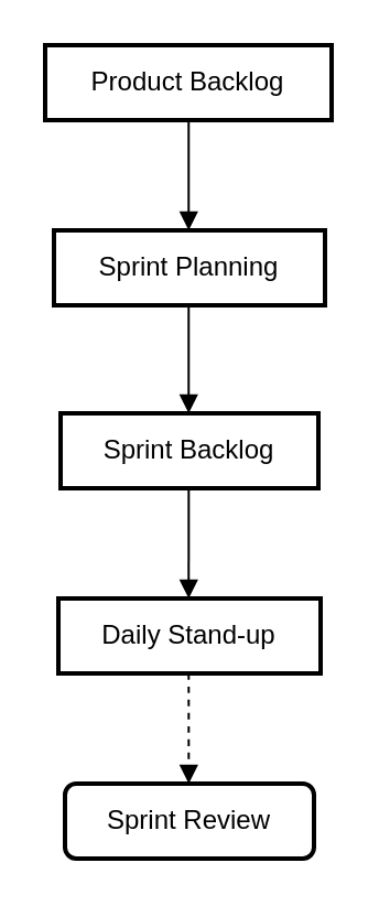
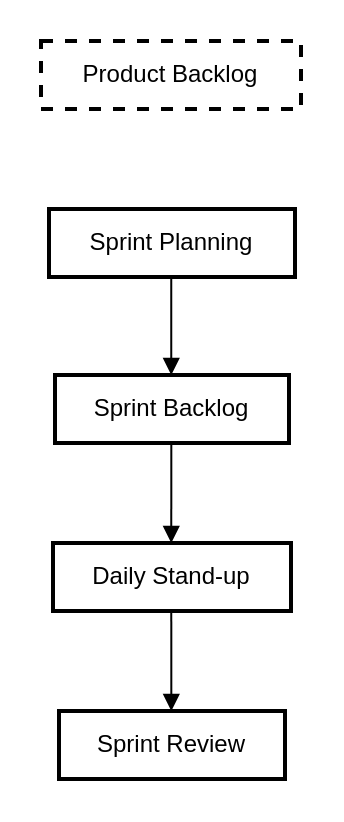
  <mxCell id="0" />
  <mxCell id="1" parent="0" />
- <mxCell id="2" value="Product Backlog" style="whiteSpace=wrap;strokeWidth=2;" vertex="1" parent="1"><mxGeometry x="20" width="130" height="34" as="geometry" y="20" /></mxCell>
+ <mxCell id="2" value="Product Backlog" style="whiteSpace=wrap;strokeWidth=2;dashed=1;" vertex="1" parent="1"><mxGeometry x="20" width="130" height="34" as="geometry" y="20" /></mxCell>
  <mxCell id="3" value="Sprint Planning" style="whiteSpace=wrap;strokeWidth=2;" vertex="1" parent="1"><mxGeometry x="24" y="104" width="123" height="34" as="geometry" /></mxCell>
  <mxCell id="4" value="Sprint Backlog" style="whiteSpace=wrap;strokeWidth=2;" vertex="1" parent="1"><mxGeometry x="27" y="187" width="117" height="34" as="geometry" /></mxCell>
  <mxCell id="5" value="Daily Stand-up" style="whiteSpace=wrap;strokeWidth=2;" vertex="1" parent="1"><mxGeometry x="26" y="271" width="119" height="34" as="geometry" /></mxCell>
- <mxCell id="6" value="Sprint Review" style="whiteSpace=wrap;strokeWidth=2;rounded=1;" vertex="1" parent="1"><mxGeometry x="29" y="355" width="113" height="34" as="geometry" /></mxCell>
- <mxCell id="7" value="" style="curved=1;startArrow=none;endArrow=block;exitX=0.501;exitY=0.99;entryX=0.497;entryY=-0.01;" edge="1" parent="1" source="2" target="3"><mxGeometry relative="1" as="geometry"><Array as="points" /></mxGeometry></mxCell>
+ <mxCell id="6" value="Sprint Review" style="whiteSpace=wrap;strokeWidth=2;" vertex="1" parent="1"><mxGeometry x="29" y="355" width="113" height="34" as="geometry" /></mxCell>
  <mxCell id="8" value="" style="curved=1;startArrow=none;endArrow=block;exitX=0.497;exitY=0.98;entryX=0.497;entryY=0.01;" edge="1" parent="1" source="3" target="4"><mxGeometry relative="1" as="geometry"><Array as="points" /></mxGeometry></mxCell>
  <mxCell id="9" value="" style="curved=1;startArrow=none;endArrow=block;exitX=0.497;exitY=1.0;entryX=0.497;entryY=1.122e-7;" edge="1" parent="1" source="4" target="5"><mxGeometry relative="1" as="geometry"><Array as="points" /></mxGeometry></mxCell>
- <mxCell id="10" value="" style="curved=1;startArrow=none;endArrow=block;exitX=0.497;exitY=0.99;entryX=0.497;entryY=-0.01;dashed=1;" edge="1" parent="1" source="5" target="6"><mxGeometry relative="1" as="geometry"><Array as="points" /></mxGeometry></mxCell>
+ <mxCell id="10" value="" style="curved=1;startArrow=none;endArrow=block;exitX=0.497;exitY=0.99;entryX=0.497;entryY=-0.01;" edge="1" parent="1" source="5" target="6"><mxGeometry relative="1" as="geometry"><Array as="points" /></mxGeometry></mxCell>
